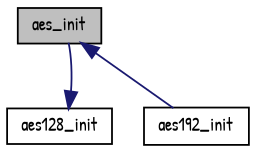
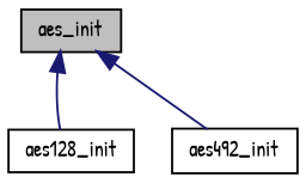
  digraph {
    fontname="Patrick Hand"
    rankdir=TB
    node [color=black fontname="Patrick Hand" fontsize=10 shape=record]
    edge [color=midnightblue dir=back fontname="Patrick Hand" fontsize=10 labelfontname=Helvetica labelfontsize=10 style=solid]
    n1 [fillcolor=grey75 fontcolor=black height=0.2 label=aes_init style=filled width=0.4]
    n2 [height=0.2 label=aes128_init width=0.4]
-   n3 [height=0.2 label=aes192_init width=0.4]
-   n2 -> n1
+   n3 [height=0.2 label=aes492_init width=0.4]
+   n1 -> n2
    n1 -> n3
  }
